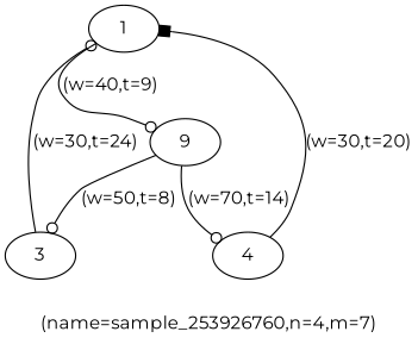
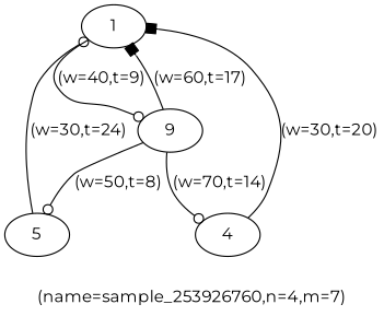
  digraph {
    fontname=Montserrat
    label="(name=sample_253926760,n=4,m=7)"
    node [fontname=Montserrat]
    edge [arrowhead=odot fontname=Montserrat]
    n1 [label=1]
    n2 [label=9]
-   n3 [label=3]
+   n3 [label=5]
    n4 [label=4]
    n1 -> n2 [label="(w=40,t=9)"]
+   n2 -> n1 [arrowhead=box label="(w=60,t=17)"]
    n2 -> n3 [label="(w=50,t=8)"]
    n2 -> n4 [label="(w=70,t=14)"]
    n3 -> n1 [label="(w=30,t=24)"]
    n4 -> n1 [arrowhead=box label="(w=30,t=20)"]
  }
